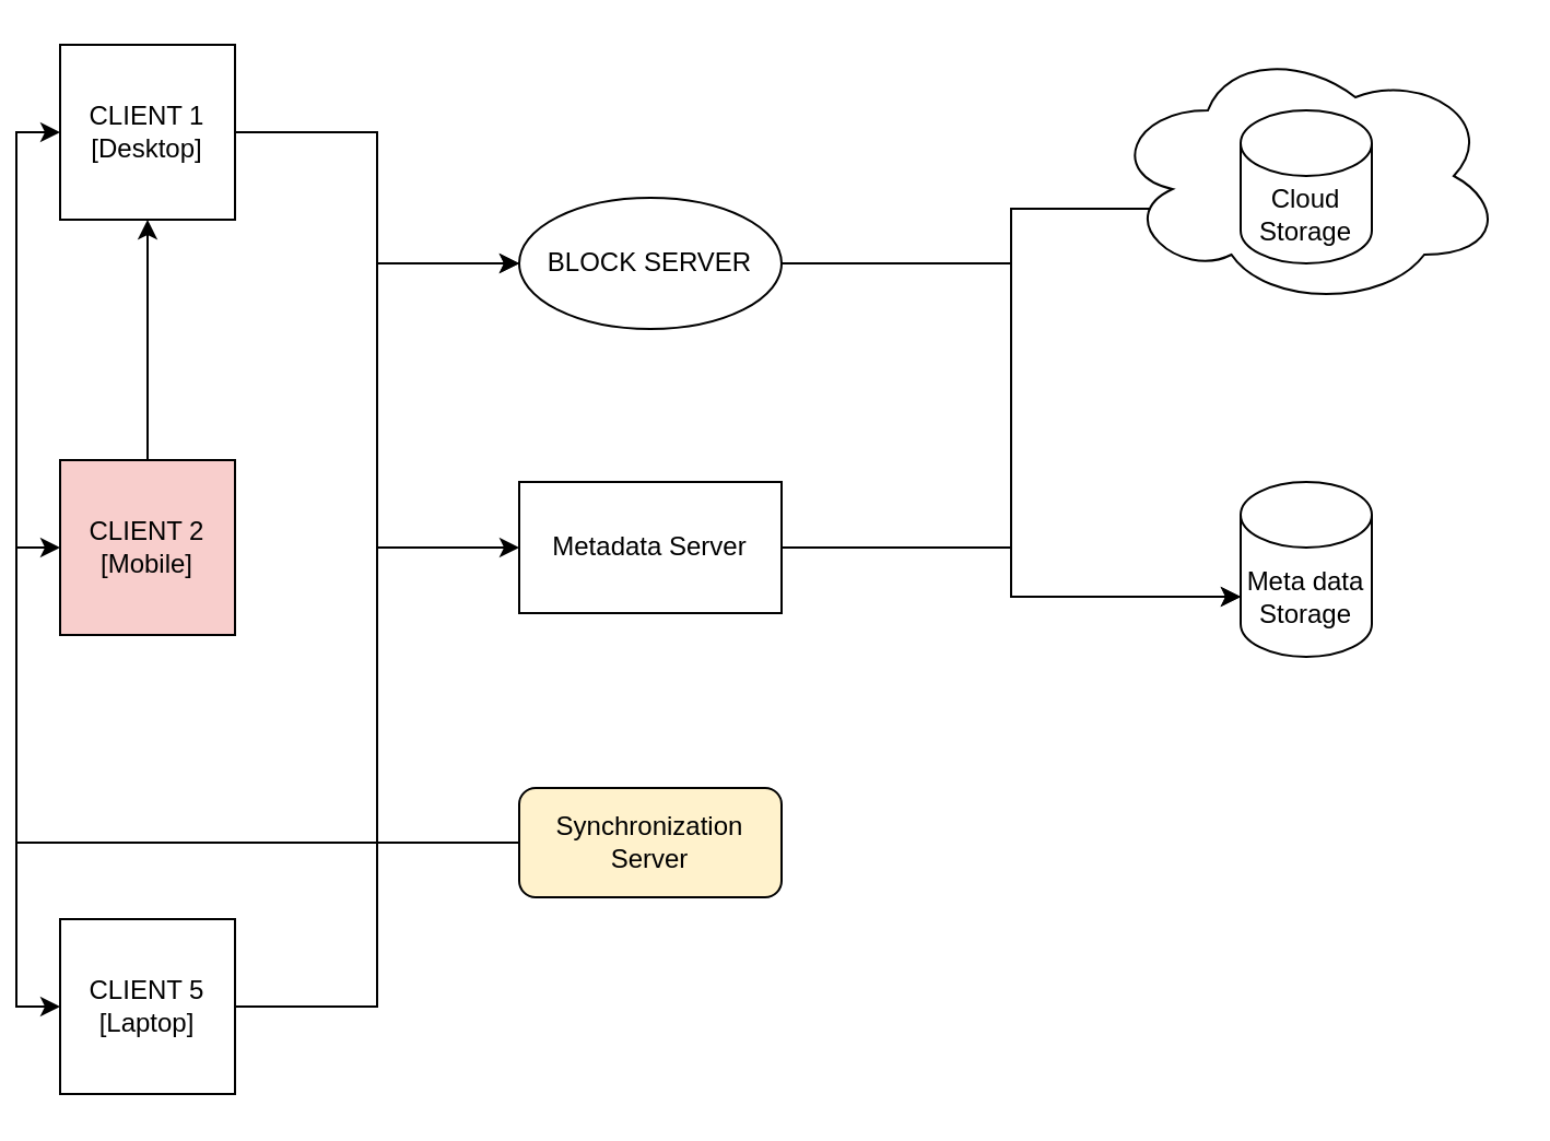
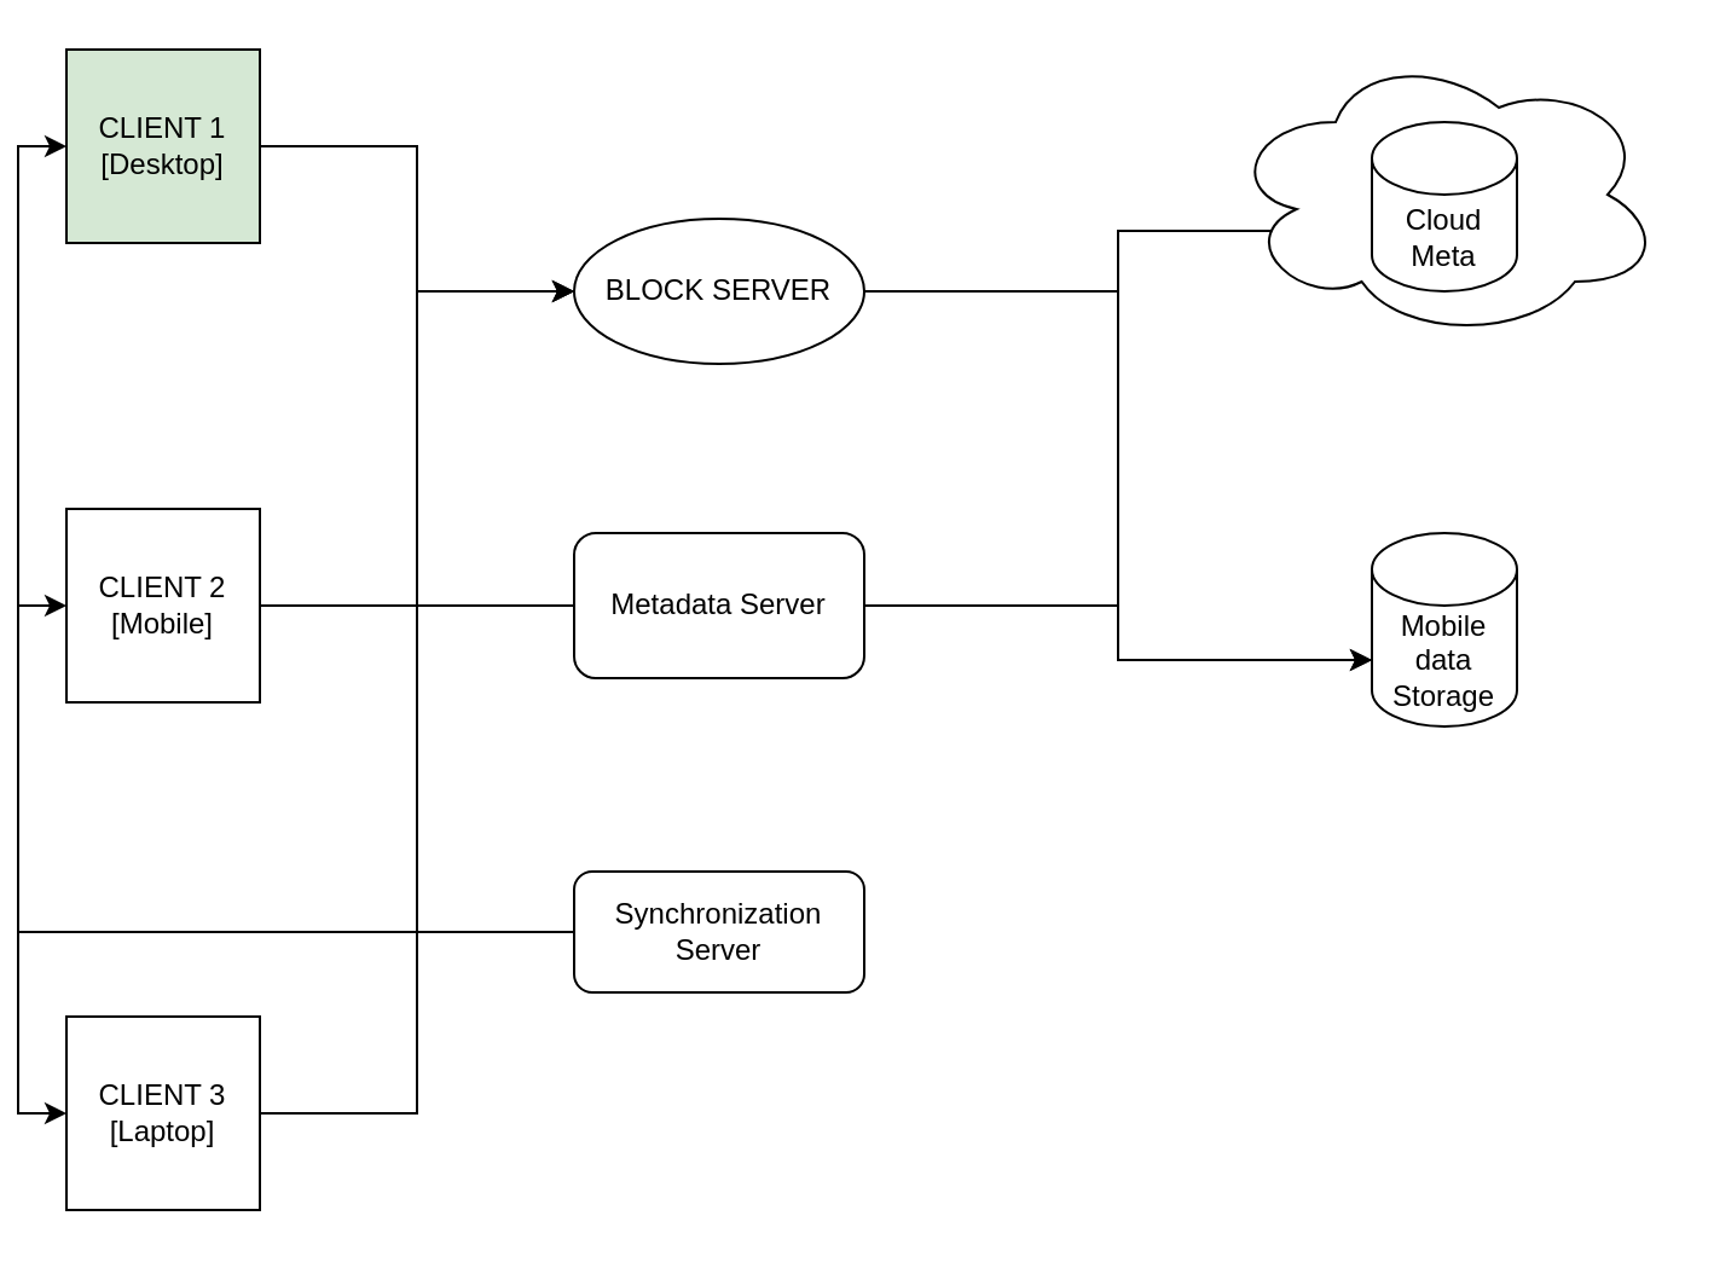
  <mxCell id="0" />
  <mxCell id="1" parent="0" />
  <mxCell id="2" style="edgeStyle=orthogonalEdgeStyle;rounded=0;orthogonalLoop=1;jettySize=auto;html=1;exitX=1;exitY=0.5;exitDx=0;exitDy=0;entryX=0;entryY=0.5;entryDx=0;entryDy=0;" edge="1" parent="1" source="4" target="11"><mxGeometry relative="1" as="geometry" /></mxCell>
- <mxCell id="3" style="edgeStyle=orthogonalEdgeStyle;rounded=0;orthogonalLoop=1;jettySize=auto;html=1;entryX=0;entryY=0.5;entryDx=0;entryDy=0;" edge="1" parent="1" source="4" target="13"><mxGeometry relative="1" as="geometry" /></mxCell>
- <mxCell id="4" value="CLIENT 1 [Desktop]" style="whiteSpace=wrap;html=1;aspect=fixed;" vertex="1" parent="1"><mxGeometry x="20" y="20" width="80" height="80" as="geometry" /></mxCell>
- <mxCell id="5" style="edgeStyle=orthogonalEdgeStyle;rounded=0;orthogonalLoop=1;jettySize=auto;html=1;" edge="1" parent="1" source="6" target="4"><mxGeometry relative="1" as="geometry" /></mxCell>
- <mxCell id="6" value="&lt;span&gt;CLIENT 2 [Mobile]&lt;/span&gt;" style="whiteSpace=wrap;html=1;aspect=fixed;fillColor=#f8cecc;" vertex="1" parent="1"><mxGeometry x="20" y="210" width="80" height="80" as="geometry" /></mxCell>
+ <mxCell id="3" style="edgeStyle=orthogonalEdgeStyle;rounded=0;orthogonalLoop=1;jettySize=auto;html=1;entryX=0;entryY=0.5;entryDx=0;entryDy=0;endArrow=none;" edge="1" parent="1" source="4" target="13"><mxGeometry relative="1" as="geometry" /></mxCell>
+ <mxCell id="4" value="CLIENT 1 [Desktop]" style="whiteSpace=wrap;html=1;aspect=fixed;fillColor=#d5e8d4;" vertex="1" parent="1"><mxGeometry x="20" y="20" width="80" height="80" as="geometry" /></mxCell>
+ <mxCell id="5" style="edgeStyle=orthogonalEdgeStyle;rounded=0;orthogonalLoop=1;jettySize=auto;html=1;entryX=0;entryY=0.5;entryDx=0;entryDy=0;" edge="1" parent="1" source="6" target="11"><mxGeometry relative="1" as="geometry" /></mxCell>
+ <mxCell id="6" value="&lt;span&gt;CLIENT 2 [Mobile]&lt;/span&gt;" style="whiteSpace=wrap;html=1;aspect=fixed;" vertex="1" parent="1"><mxGeometry x="20" y="210" width="80" height="80" as="geometry" /></mxCell>
  <mxCell id="7" style="edgeStyle=orthogonalEdgeStyle;rounded=0;orthogonalLoop=1;jettySize=auto;html=1;entryX=0;entryY=0.5;entryDx=0;entryDy=0;" edge="1" parent="1" source="8" target="11"><mxGeometry relative="1" as="geometry" /></mxCell>
- <mxCell id="8" value="&lt;span&gt;CLIENT 5 [Laptop]&lt;/span&gt;" style="whiteSpace=wrap;html=1;aspect=fixed;" vertex="1" parent="1"><mxGeometry x="20" y="420" width="80" height="80" as="geometry" /></mxCell>
+ <mxCell id="8" value="&lt;span&gt;CLIENT 3 [Laptop]&lt;/span&gt;" style="whiteSpace=wrap;html=1;aspect=fixed;" vertex="1" parent="1"><mxGeometry x="20" y="420" width="80" height="80" as="geometry" /></mxCell>
  <mxCell id="9" style="edgeStyle=orthogonalEdgeStyle;rounded=0;orthogonalLoop=1;jettySize=auto;html=1;entryX=0;entryY=0;entryDx=0;entryDy=45;entryPerimeter=0;" edge="1" parent="1" source="11" target="19"><mxGeometry relative="1" as="geometry" /></mxCell>
  <mxCell id="10" style="edgeStyle=orthogonalEdgeStyle;rounded=0;orthogonalLoop=1;jettySize=auto;html=1;entryX=0;entryY=0;entryDx=0;entryDy=52.5;entryPerimeter=0;" edge="1" parent="1" source="11" target="20"><mxGeometry relative="1" as="geometry" /></mxCell>
  <mxCell id="11" value="BLOCK SERVER" style="ellipse;whiteSpace=wrap;html=1;" vertex="1" parent="1"><mxGeometry x="230" y="90" width="120" height="60" as="geometry" /></mxCell>
  <mxCell id="12" style="edgeStyle=orthogonalEdgeStyle;rounded=0;orthogonalLoop=1;jettySize=auto;html=1;entryX=0;entryY=0;entryDx=0;entryDy=52.5;entryPerimeter=0;" edge="1" parent="1" source="13" target="20"><mxGeometry relative="1" as="geometry" /></mxCell>
- <mxCell id="13" value="Metadata Server" style="whiteSpace=wrap;html=1;rounded=0;" vertex="1" parent="1"><mxGeometry x="230" y="220" width="120" height="60" as="geometry" /></mxCell>
+ <mxCell id="13" value="Metadata Server" style="rounded=1;whiteSpace=wrap;html=1;" vertex="1" parent="1"><mxGeometry x="230" y="220" width="120" height="60" as="geometry" /></mxCell>
  <mxCell id="14" style="edgeStyle=orthogonalEdgeStyle;rounded=0;orthogonalLoop=1;jettySize=auto;html=1;entryX=0;entryY=0.5;entryDx=0;entryDy=0;" edge="1" parent="1" source="17" target="4"><mxGeometry relative="1" as="geometry" /></mxCell>
  <mxCell id="15" style="edgeStyle=orthogonalEdgeStyle;rounded=0;orthogonalLoop=1;jettySize=auto;html=1;entryX=0;entryY=0.5;entryDx=0;entryDy=0;" edge="1" parent="1" source="17" target="6"><mxGeometry relative="1" as="geometry" /></mxCell>
  <mxCell id="16" style="edgeStyle=orthogonalEdgeStyle;rounded=0;orthogonalLoop=1;jettySize=auto;html=1;entryX=0;entryY=0.5;entryDx=0;entryDy=0;" edge="1" parent="1" source="17" target="8"><mxGeometry relative="1" as="geometry" /></mxCell>
- <mxCell id="17" value="Synchronization Server" style="rounded=1;whiteSpace=wrap;html=1;fillColor=#fff2cc;" vertex="1" parent="1"><mxGeometry x="230" y="360" width="120" height="50" as="geometry" /></mxCell>
+ <mxCell id="17" value="Synchronization Server" style="rounded=1;whiteSpace=wrap;html=1;" vertex="1" parent="1"><mxGeometry x="230" y="360" width="120" height="50" as="geometry" /></mxCell>
  <mxCell id="18" value="" style="ellipse;shape=cloud;whiteSpace=wrap;html=1;" vertex="1" parent="1"><mxGeometry x="500" y="20" width="180" height="120" as="geometry" /></mxCell>
- <mxCell id="19" value="Cloud Storage" style="shape=cylinder3;whiteSpace=wrap;html=1;boundedLbl=1;backgroundOutline=1;size=15;" vertex="1" parent="1"><mxGeometry x="560" y="50" width="60" height="70" as="geometry" /></mxCell>
- <mxCell id="20" value="Meta data Storage" style="shape=cylinder3;whiteSpace=wrap;html=1;boundedLbl=1;backgroundOutline=1;size=15;" vertex="1" parent="1"><mxGeometry x="560" y="220" width="60" height="80" as="geometry" /></mxCell>
+ <mxCell id="19" value="Cloud Meta" style="shape=cylinder3;whiteSpace=wrap;html=1;boundedLbl=1;backgroundOutline=1;size=15;" vertex="1" parent="1"><mxGeometry x="560" y="50" width="60" height="70" as="geometry" /></mxCell>
+ <mxCell id="20" value="Mobile data Storage" style="shape=cylinder3;whiteSpace=wrap;html=1;boundedLbl=1;backgroundOutline=1;size=15;" vertex="1" parent="1"><mxGeometry x="560" y="220" width="60" height="80" as="geometry" /></mxCell>
